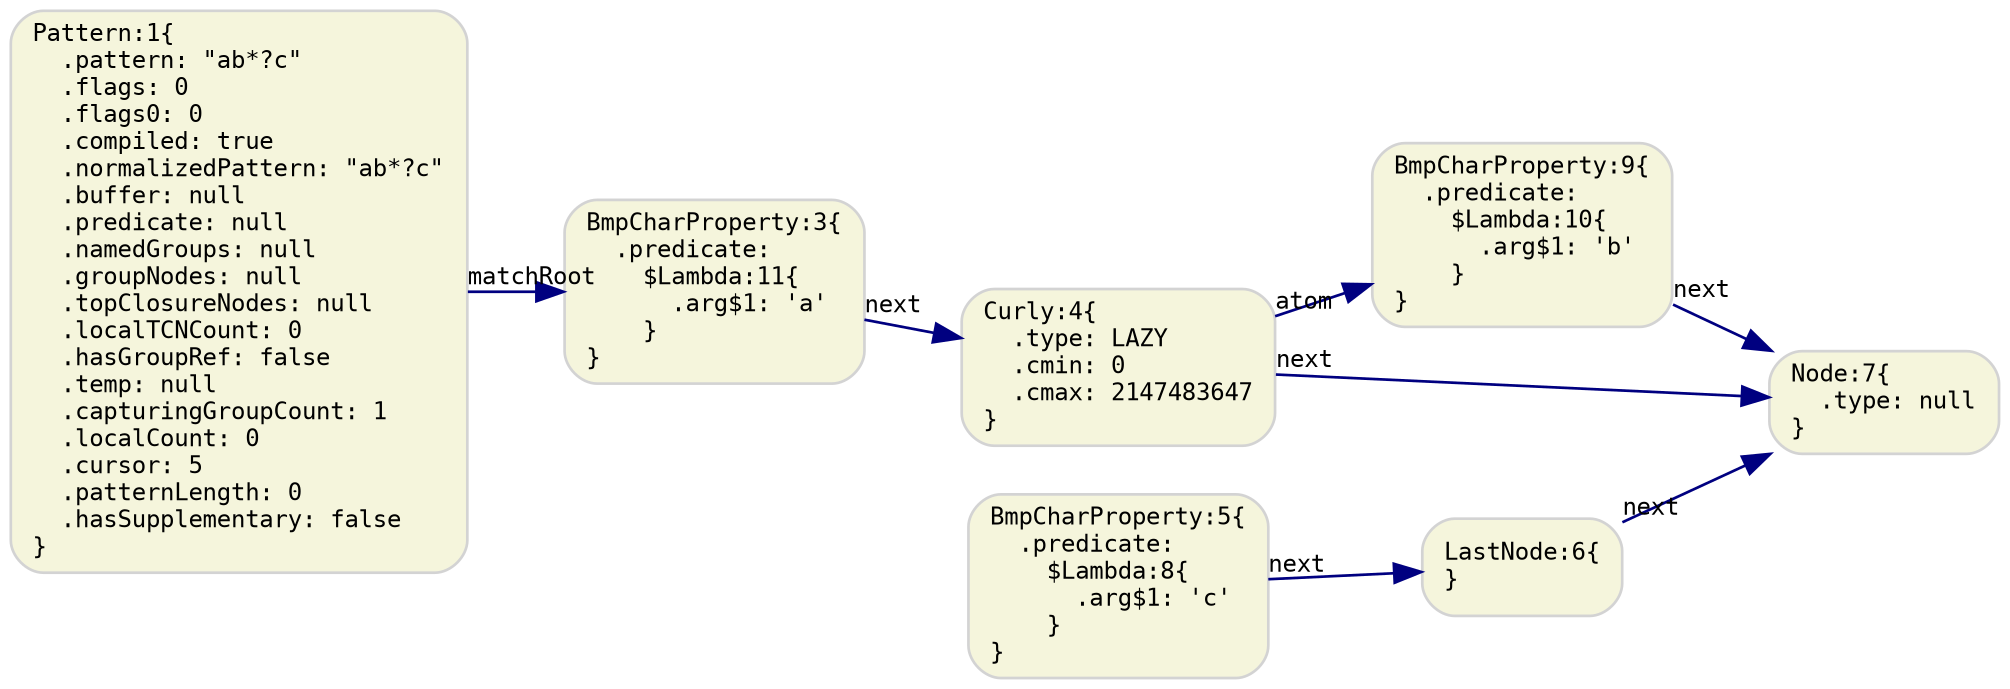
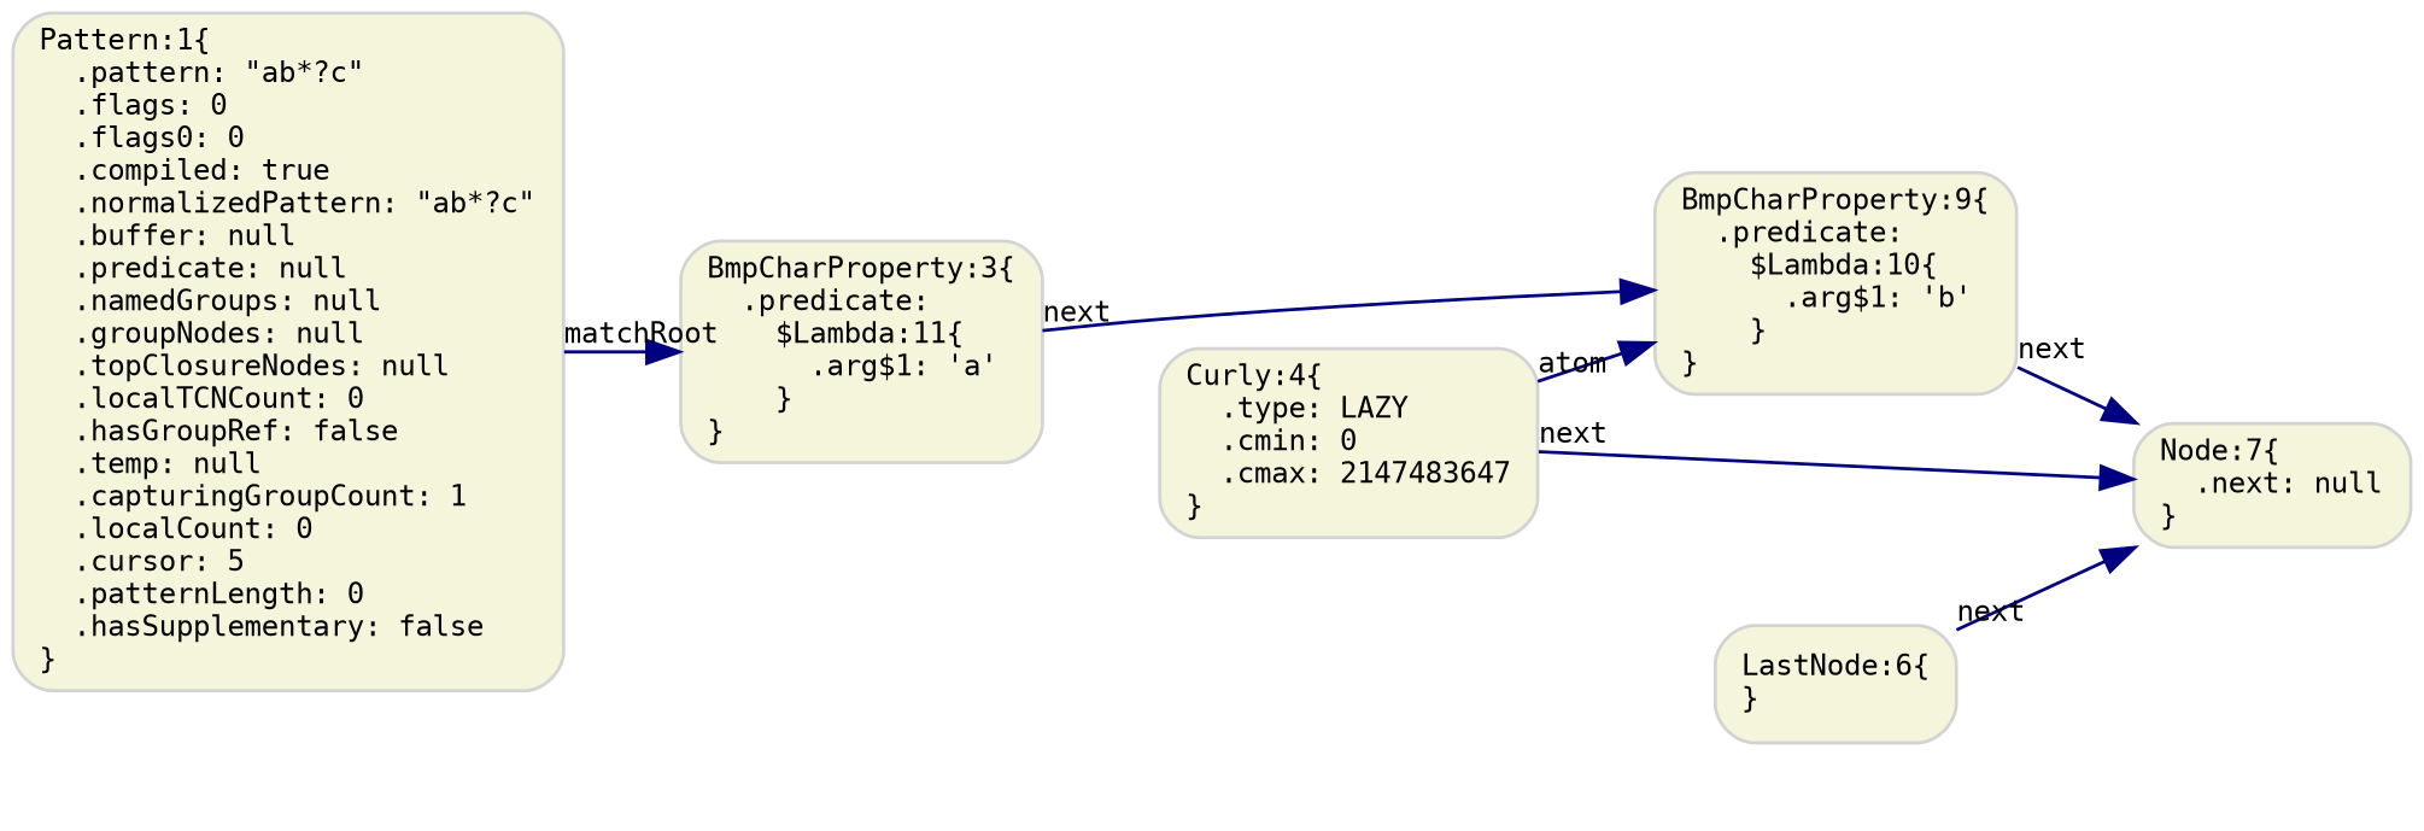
  digraph {
    fontname=Monospace
    fontsize=11
    rankdir=LR
    node [color=LightGray fillcolor=Beige fontname=Monospace fontsize=9 shape=box style="rounded,filled"]
    edge [color=Navy fontname=Monospace fontsize=9 taillabel=next]
    n1 [label="Pattern:1\{\l  .pattern: \"ab*?c\"\l  .flags: 0\l  .flags0: 0\l  .compiled: true\l  .normalizedPattern: \"ab*?c\"\l  .buffer: null\l  .predicate: null\l  .namedGroups: null\l  .groupNodes: null\l  .topClosureNodes: null\l  .localTCNCount: 0\l  .hasGroupRef: false\l  .temp: null\l  .capturingGroupCount: 1\l  .localCount: 0\l  .cursor: 5\l  .patternLength: 0\l  .hasSupplementary: false\l\}\l"]
    n2 [label="BmpCharProperty:3\{\l  .predicate:\l    $Lambda:11\{\l      .arg$1: 'a'\l    \}\l\}\l"]
    n3 [label="Curly:4\{\l  .type: LAZY\l  .cmin: 0\l  .cmax: 2147483647\l\}\l"]
    n4 [label="BmpCharProperty:9\{\l  .predicate:\l    $Lambda:10\{\l      .arg$1: 'b'\l    \}\l\}\l"]
-   n5 [label="Node:7\{\l  .type: null\l\}\l"]
-   n6 [label="BmpCharProperty:5\{\l  .predicate:\l    $Lambda:8\{\l      .arg$1: 'c'\l    \}\l\}\l"]
+   n5 [label="Node:7\{\l  .next: null\l\}\l"]
    n7 [label="LastNode:6\{\l\}\l"]
    n1 -> n2 [taillabel=matchRoot]
-   n2 -> n3
+   n2 -> n4
    n3 -> n4 [taillabel=atom]
    n3 -> n5
    n4 -> n5
-   n6 -> n7
    n7 -> n5
  }
